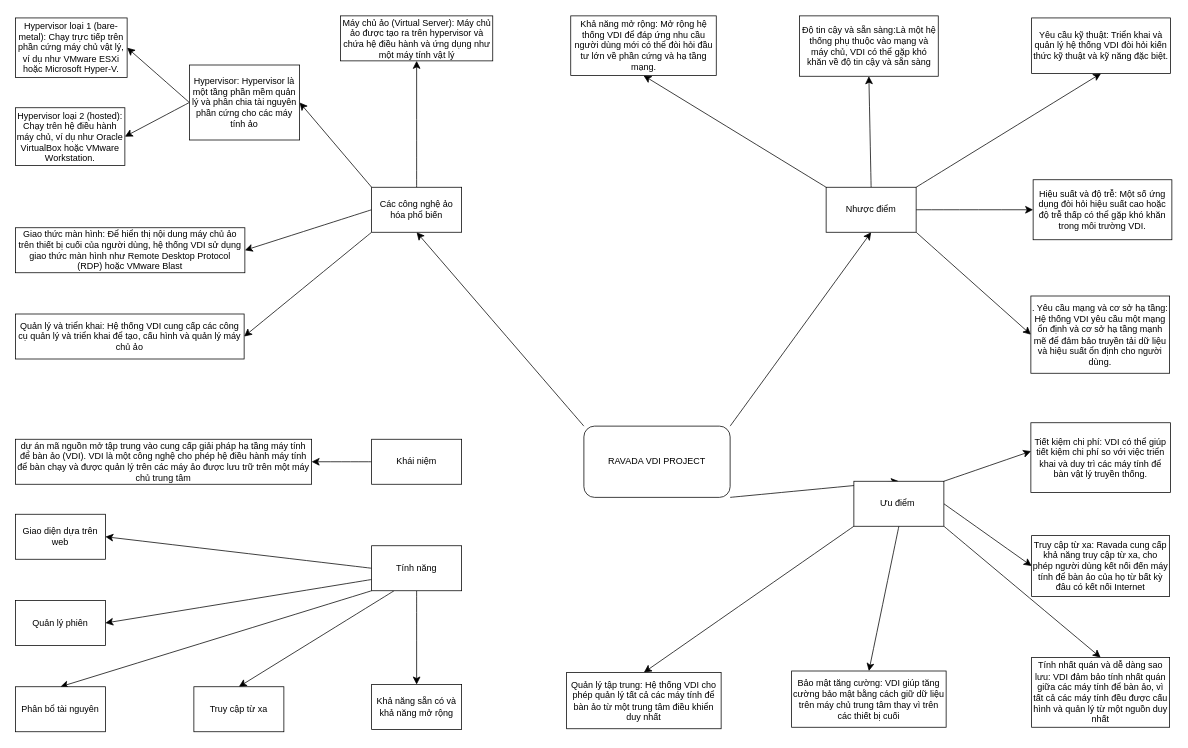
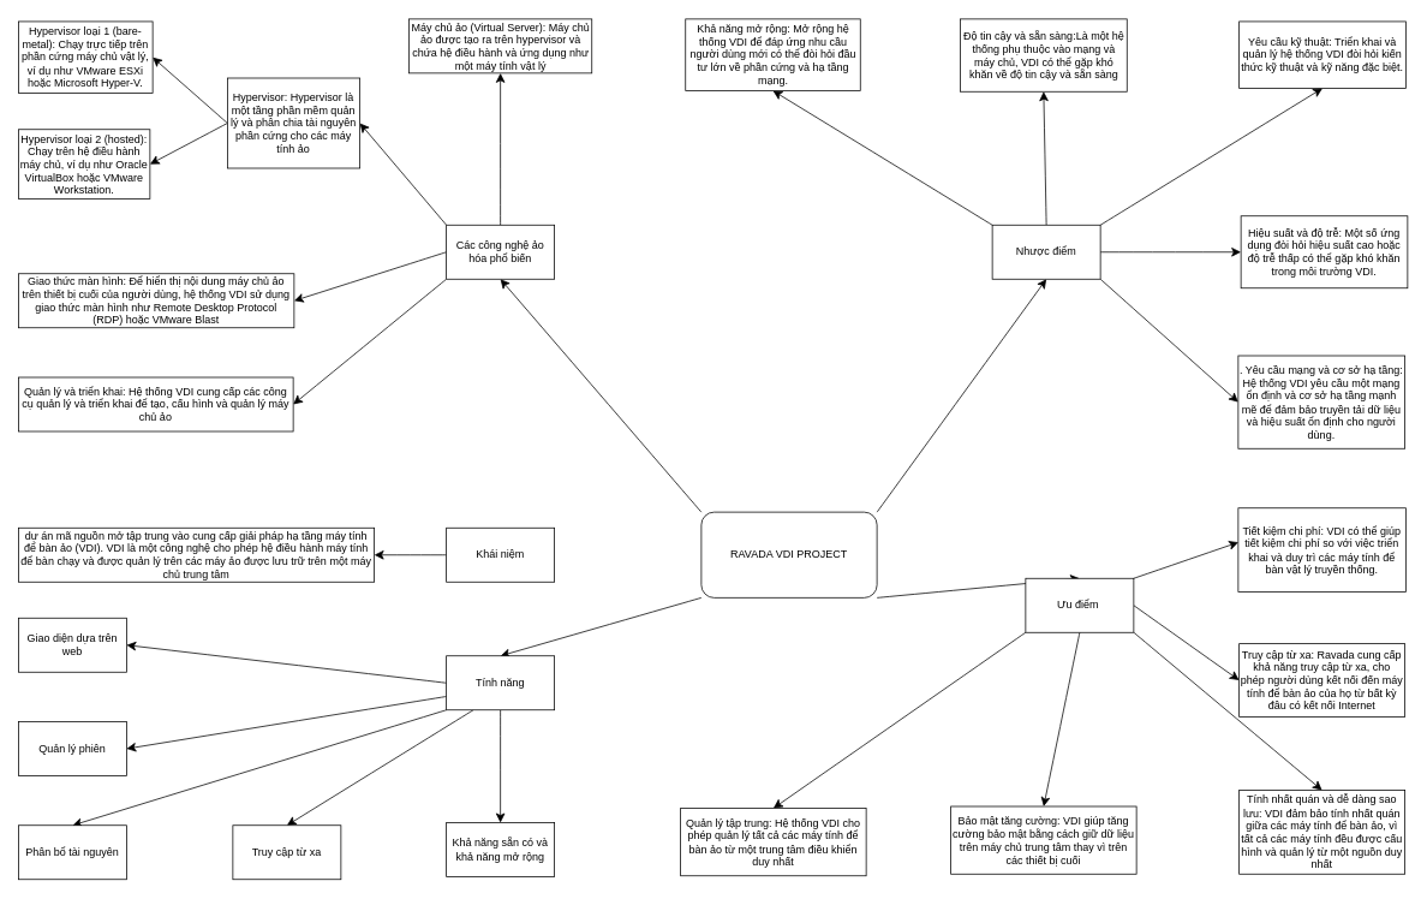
  <mxCell id="0" />
  <mxCell id="1" parent="0" />
+ <mxCell id="2" style="edgeStyle=none;curved=1;rounded=0;orthogonalLoop=1;jettySize=auto;html=1;exitX=0;exitY=1;exitDx=0;exitDy=0;entryX=0.5;entryY=0;entryDx=0;entryDy=0;fontSize=12;startSize=8;endSize=8;" edge="1" parent="1" source="6" target="15"><mxGeometry relative="1" as="geometry" /></mxCell>
  <mxCell id="3" style="edgeStyle=none;curved=1;rounded=0;orthogonalLoop=1;jettySize=auto;html=1;exitX=1;exitY=1;exitDx=0;exitDy=0;fontSize=12;startSize=8;endSize=8;entryX=0.5;entryY=0;entryDx=0;entryDy=0;" edge="1" parent="1" source="6" target="25"><mxGeometry relative="1" as="geometry"><mxPoint x="1084" y="725" as="targetPoint" /></mxGeometry></mxCell>
  <mxCell id="4" style="edgeStyle=none;curved=1;rounded=0;orthogonalLoop=1;jettySize=auto;html=1;exitX=1;exitY=0;exitDx=0;exitDy=0;entryX=0.5;entryY=1;entryDx=0;entryDy=0;fontSize=12;startSize=8;endSize=8;" edge="1" parent="1" source="6" target="37"><mxGeometry relative="1" as="geometry" /></mxCell>
  <mxCell id="5" style="edgeStyle=none;curved=1;rounded=0;orthogonalLoop=1;jettySize=auto;html=1;exitX=0;exitY=0;exitDx=0;exitDy=0;entryX=0.5;entryY=1;entryDx=0;entryDy=0;fontSize=12;startSize=8;endSize=8;" edge="1" parent="1" source="6" target="47"><mxGeometry relative="1" as="geometry" /></mxCell>
  <mxCell id="6" value="RAVADA VDI PROJECT" style="rounded=1;whiteSpace=wrap;html=1;" parent="1" vertex="1"><mxGeometry x="778" y="567.5" width="195" height="95" as="geometry" /></mxCell>
  <mxCell id="7" style="edgeStyle=none;curved=1;rounded=0;orthogonalLoop=1;jettySize=auto;html=1;exitX=0;exitY=0.5;exitDx=0;exitDy=0;entryX=1;entryY=0.5;entryDx=0;entryDy=0;fontSize=12;startSize=8;endSize=8;" edge="1" parent="1" source="8" target="9"><mxGeometry relative="1" as="geometry" /></mxCell>
  <mxCell id="8" value="Khái niệm" style="rounded=0;whiteSpace=wrap;html=1;" parent="1" vertex="1"><mxGeometry x="495" y="585" width="120" height="60" as="geometry" /></mxCell>
  <mxCell id="9" value="dự án mã nguồn mở tập trung vào cung cấp giải pháp hạ tầng máy tính để bàn ảo (VDI). VDI là một công nghệ cho phép hệ điều hành máy tính để bàn chạy và được quản lý trên các máy ảo được lưu trữ trên một máy chủ trung tâm" style="rounded=0;whiteSpace=wrap;html=1;" parent="1" vertex="1"><mxGeometry x="20" y="585" width="395" height="60" as="geometry" /></mxCell>
  <mxCell id="10" style="edgeStyle=none;curved=1;rounded=0;orthogonalLoop=1;jettySize=auto;html=1;exitX=0;exitY=0.5;exitDx=0;exitDy=0;entryX=1;entryY=0.5;entryDx=0;entryDy=0;fontSize=12;startSize=8;endSize=8;" edge="1" parent="1" source="15" target="16"><mxGeometry relative="1" as="geometry" /></mxCell>
  <mxCell id="11" style="edgeStyle=none;curved=1;rounded=0;orthogonalLoop=1;jettySize=auto;html=1;exitX=0;exitY=0.75;exitDx=0;exitDy=0;entryX=1;entryY=0.5;entryDx=0;entryDy=0;fontSize=12;startSize=8;endSize=8;" edge="1" parent="1" source="15" target="17"><mxGeometry relative="1" as="geometry" /></mxCell>
  <mxCell id="12" style="edgeStyle=none;curved=1;rounded=0;orthogonalLoop=1;jettySize=auto;html=1;exitX=0;exitY=1;exitDx=0;exitDy=0;entryX=0.5;entryY=0;entryDx=0;entryDy=0;fontSize=12;startSize=8;endSize=8;" edge="1" parent="1" source="15" target="18"><mxGeometry relative="1" as="geometry" /></mxCell>
  <mxCell id="13" style="edgeStyle=none;curved=1;rounded=0;orthogonalLoop=1;jettySize=auto;html=1;exitX=0.25;exitY=1;exitDx=0;exitDy=0;entryX=0.5;entryY=0;entryDx=0;entryDy=0;fontSize=12;startSize=8;endSize=8;" edge="1" parent="1" source="15" target="19"><mxGeometry relative="1" as="geometry" /></mxCell>
  <mxCell id="14" style="edgeStyle=none;curved=1;rounded=0;orthogonalLoop=1;jettySize=auto;html=1;exitX=0.5;exitY=1;exitDx=0;exitDy=0;entryX=0.5;entryY=0;entryDx=0;entryDy=0;fontSize=12;startSize=8;endSize=8;" edge="1" parent="1" source="15" target="20"><mxGeometry relative="1" as="geometry" /></mxCell>
  <mxCell id="15" value="Tính năng" style="rounded=0;whiteSpace=wrap;html=1;" vertex="1" parent="1"><mxGeometry x="495" y="727" width="120" height="60" as="geometry" /></mxCell>
  <mxCell id="16" value="Giao diện dựa trên web" style="rounded=0;whiteSpace=wrap;html=1;" vertex="1" parent="1"><mxGeometry x="20" y="685" width="120" height="60" as="geometry" /></mxCell>
  <mxCell id="17" value="Quản lý phiên" style="rounded=0;whiteSpace=wrap;html=1;" vertex="1" parent="1"><mxGeometry x="20" y="800" width="120" height="60" as="geometry" /></mxCell>
  <mxCell id="18" value="Phân bổ tài nguyên" style="rounded=0;whiteSpace=wrap;html=1;" vertex="1" parent="1"><mxGeometry x="20" y="915" width="120" height="60" as="geometry" /></mxCell>
  <mxCell id="19" value="Truy cập từ xa" style="rounded=0;whiteSpace=wrap;html=1;" vertex="1" parent="1"><mxGeometry x="258" y="915" width="120" height="60" as="geometry" /></mxCell>
  <mxCell id="20" value="Khả năng sẵn có và khả năng mở rộng" style="rounded=0;whiteSpace=wrap;html=1;" vertex="1" parent="1"><mxGeometry x="495" y="912" width="120" height="60" as="geometry" /></mxCell>
  <mxCell id="21" style="edgeStyle=none;curved=1;rounded=0;orthogonalLoop=1;jettySize=auto;html=1;exitX=0;exitY=1;exitDx=0;exitDy=0;entryX=0.5;entryY=0;entryDx=0;entryDy=0;fontSize=12;startSize=8;endSize=8;" edge="1" parent="1" source="25" target="26"><mxGeometry relative="1" as="geometry" /></mxCell>
  <mxCell id="22" style="edgeStyle=none;curved=1;rounded=0;orthogonalLoop=1;jettySize=auto;html=1;exitX=0.5;exitY=1;exitDx=0;exitDy=0;entryX=0.5;entryY=0;entryDx=0;entryDy=0;fontSize=12;startSize=8;endSize=8;" edge="1" parent="1" source="25" target="27"><mxGeometry relative="1" as="geometry" /></mxCell>
  <mxCell id="23" style="edgeStyle=none;curved=1;rounded=0;orthogonalLoop=1;jettySize=auto;html=1;exitX=1;exitY=0.5;exitDx=0;exitDy=0;entryX=0;entryY=0.5;entryDx=0;entryDy=0;fontSize=12;startSize=8;endSize=8;" edge="1" parent="1" source="25" target="30"><mxGeometry relative="1" as="geometry" /></mxCell>
  <mxCell id="24" style="edgeStyle=none;curved=1;rounded=0;orthogonalLoop=1;jettySize=auto;html=1;exitX=1;exitY=1;exitDx=0;exitDy=0;entryX=0.5;entryY=0;entryDx=0;entryDy=0;fontSize=12;startSize=8;endSize=8;" edge="1" parent="1" source="25" target="28"><mxGeometry relative="1" as="geometry" /></mxCell>
  <mxCell id="25" value="Ưu điểm&amp;nbsp;" style="rounded=0;whiteSpace=wrap;html=1;" vertex="1" parent="1"><mxGeometry x="1138" y="641" width="120" height="60" as="geometry" /></mxCell>
  <mxCell id="26" value="Quản lý tập trung: Hệ thống VDI cho phép quản lý tất cả các máy tính để bàn ảo từ một trung tâm điều khiển duy nhất" style="rounded=0;whiteSpace=wrap;html=1;" vertex="1" parent="1"><mxGeometry x="755" y="896" width="206" height="75" as="geometry" /></mxCell>
  <mxCell id="27" value="Bảo mật tăng cường: VDI giúp tăng cường bảo mật bằng cách giữ dữ liệu trên máy chủ trung tâm thay vì trên các thiết bị cuối" style="rounded=0;whiteSpace=wrap;html=1;" vertex="1" parent="1"><mxGeometry x="1055" y="894" width="206" height="75" as="geometry" /></mxCell>
  <mxCell id="28" value="Tính nhất quán và dễ dàng sao lưu: VDI đảm bảo tính nhất quán giữa các máy tính để bàn ảo, vì tất cả các máy tính đều được cấu hình và quản lý từ một nguồn duy nhất" style="rounded=0;whiteSpace=wrap;html=1;" vertex="1" parent="1"><mxGeometry x="1375" y="876" width="184" height="93" as="geometry" /></mxCell>
  <mxCell id="29" value="Tiết kiệm chi phí: VDI có thể giúp tiết kiệm chi phí so với việc triển khai và duy trì các máy tính để bàn vật lý truyền thống." style="rounded=0;whiteSpace=wrap;html=1;" vertex="1" parent="1"><mxGeometry x="1374" y="563" width="186" height="93" as="geometry" /></mxCell>
  <mxCell id="30" value="Truy cập từ xa: Ravada cung cấp khả năng truy cập từ xa, cho phép người dùng kết nối đến máy tính để bàn ảo của họ từ bất kỳ đâu có kết nối Internet" style="rounded=0;whiteSpace=wrap;html=1;" vertex="1" parent="1"><mxGeometry x="1375" y="713.5" width="184" height="81" as="geometry" /></mxCell>
  <mxCell id="31" style="edgeStyle=none;curved=1;rounded=0;orthogonalLoop=1;jettySize=auto;html=1;exitX=1;exitY=0;exitDx=0;exitDy=0;entryX=0.001;entryY=0.408;entryDx=0;entryDy=0;entryPerimeter=0;fontSize=12;startSize=8;endSize=8;" edge="1" parent="1" source="25" target="29"><mxGeometry relative="1" as="geometry" /></mxCell>
  <mxCell id="32" style="edgeStyle=none;curved=1;rounded=0;orthogonalLoop=1;jettySize=auto;html=1;exitX=1;exitY=0.5;exitDx=0;exitDy=0;entryX=0;entryY=0.5;entryDx=0;entryDy=0;fontSize=12;startSize=8;endSize=8;" edge="1" parent="1" source="37" target="39"><mxGeometry relative="1" as="geometry" /></mxCell>
  <mxCell id="33" style="edgeStyle=none;curved=1;rounded=0;orthogonalLoop=1;jettySize=auto;html=1;exitX=1;exitY=1;exitDx=0;exitDy=0;entryX=0;entryY=0.5;entryDx=0;entryDy=0;fontSize=12;startSize=8;endSize=8;" edge="1" parent="1" source="37" target="38"><mxGeometry relative="1" as="geometry" /></mxCell>
  <mxCell id="34" style="edgeStyle=none;curved=1;rounded=0;orthogonalLoop=1;jettySize=auto;html=1;exitX=1;exitY=0;exitDx=0;exitDy=0;entryX=0.5;entryY=1;entryDx=0;entryDy=0;fontSize=12;startSize=8;endSize=8;" edge="1" parent="1" source="37" target="40"><mxGeometry relative="1" as="geometry" /></mxCell>
  <mxCell id="35" style="edgeStyle=none;curved=1;rounded=0;orthogonalLoop=1;jettySize=auto;html=1;exitX=0.5;exitY=0;exitDx=0;exitDy=0;entryX=0.5;entryY=1;entryDx=0;entryDy=0;fontSize=12;startSize=8;endSize=8;" edge="1" parent="1" source="37" target="41"><mxGeometry relative="1" as="geometry" /></mxCell>
  <mxCell id="36" style="edgeStyle=none;curved=1;rounded=0;orthogonalLoop=1;jettySize=auto;html=1;exitX=0;exitY=0;exitDx=0;exitDy=0;entryX=0.5;entryY=1;entryDx=0;entryDy=0;fontSize=12;startSize=8;endSize=8;" edge="1" parent="1" source="37" target="42"><mxGeometry relative="1" as="geometry" /></mxCell>
  <mxCell id="37" value="Nhược điểm" style="rounded=0;whiteSpace=wrap;html=1;" vertex="1" parent="1"><mxGeometry x="1101" y="249" width="120" height="60" as="geometry" /></mxCell>
  <mxCell id="38" value=". Yêu cầu mạng và cơ sở hạ tầng: Hệ thống VDI yêu cầu một mạng ổn định và cơ sở hạ tầng mạnh mẽ để đảm bảo truyền tải dữ liệu và hiệu suất ổn định cho người dùng." style="rounded=0;whiteSpace=wrap;html=1;" vertex="1" parent="1"><mxGeometry x="1374" y="394" width="185" height="103" as="geometry" /></mxCell>
  <mxCell id="39" value="Hiệu suất và độ trễ: Một số ứng dụng đòi hỏi hiệu suất cao hoặc độ trễ thấp có thể gặp khó khăn trong môi trường VDI." style="rounded=0;whiteSpace=wrap;html=1;" vertex="1" parent="1"><mxGeometry x="1377" y="239" width="185" height="80" as="geometry" /></mxCell>
  <mxCell id="40" value="Yêu cầu kỹ thuật: Triển khai và quản lý hệ thống VDI đòi hỏi kiến thức kỹ thuật và kỹ năng đặc biệt." style="rounded=0;whiteSpace=wrap;html=1;" vertex="1" parent="1"><mxGeometry x="1375" y="23.25" width="185" height="74" as="geometry" /></mxCell>
  <mxCell id="41" value="Độ tin cậy và sẵn sàng:Là một hệ thống phụ thuộc vào mạng và máy chủ, VDI có thể gặp khó khăn về độ tin cậy và sẵn sàng" style="rounded=0;whiteSpace=wrap;html=1;" vertex="1" parent="1"><mxGeometry x="1065.5" y="20.5" width="185" height="80.5" as="geometry" /></mxCell>
  <mxCell id="42" value="Khả năng mở rộng: Mở rộng hệ thống VDI để đáp ứng nhu cầu người dùng mới có thể đòi hỏi đầu tư lớn về phần cứng và hạ tầng mạng." style="rounded=0;whiteSpace=wrap;html=1;" vertex="1" parent="1"><mxGeometry x="760.5" y="20.5" width="194" height="79.5" as="geometry" /></mxCell>
  <mxCell id="43" style="edgeStyle=none;curved=1;rounded=0;orthogonalLoop=1;jettySize=auto;html=1;exitX=0.5;exitY=0;exitDx=0;exitDy=0;entryX=0.5;entryY=1;entryDx=0;entryDy=0;fontSize=12;startSize=8;endSize=8;" edge="1" parent="1" source="47" target="51"><mxGeometry relative="1" as="geometry" /></mxCell>
  <mxCell id="44" style="edgeStyle=none;curved=1;rounded=0;orthogonalLoop=1;jettySize=auto;html=1;exitX=0;exitY=0;exitDx=0;exitDy=0;entryX=1;entryY=0.5;entryDx=0;entryDy=0;fontSize=12;startSize=8;endSize=8;" edge="1" parent="1" source="47" target="50"><mxGeometry relative="1" as="geometry" /></mxCell>
  <mxCell id="45" style="edgeStyle=none;curved=1;rounded=0;orthogonalLoop=1;jettySize=auto;html=1;exitX=0;exitY=0.5;exitDx=0;exitDy=0;entryX=1;entryY=0.5;entryDx=0;entryDy=0;fontSize=12;startSize=8;endSize=8;" edge="1" parent="1" source="47" target="52"><mxGeometry relative="1" as="geometry" /></mxCell>
  <mxCell id="46" style="edgeStyle=none;curved=1;rounded=0;orthogonalLoop=1;jettySize=auto;html=1;exitX=0;exitY=1;exitDx=0;exitDy=0;entryX=1;entryY=0.5;entryDx=0;entryDy=0;fontSize=12;startSize=8;endSize=8;" edge="1" parent="1" source="47" target="53"><mxGeometry relative="1" as="geometry" /></mxCell>
  <mxCell id="47" value="Các công nghệ ảo hóa phổ biến" style="rounded=0;whiteSpace=wrap;html=1;" vertex="1" parent="1"><mxGeometry x="495" y="249" width="120" height="60" as="geometry" /></mxCell>
  <mxCell id="48" style="edgeStyle=none;curved=1;rounded=0;orthogonalLoop=1;jettySize=auto;html=1;exitX=0;exitY=0.5;exitDx=0;exitDy=0;entryX=1;entryY=0.5;entryDx=0;entryDy=0;fontSize=12;startSize=8;endSize=8;" edge="1" parent="1" source="50" target="54"><mxGeometry relative="1" as="geometry" /></mxCell>
  <mxCell id="49" style="edgeStyle=none;curved=1;rounded=0;orthogonalLoop=1;jettySize=auto;html=1;exitX=0;exitY=0.5;exitDx=0;exitDy=0;entryX=1;entryY=0.5;entryDx=0;entryDy=0;fontSize=12;startSize=8;endSize=8;" edge="1" parent="1" source="50" target="55"><mxGeometry relative="1" as="geometry" /></mxCell>
  <mxCell id="50" value="Hypervisor: Hypervisor là một tầng phần mềm quản lý và phân chia tài nguyên phần cứng cho các máy tính ảo" style="rounded=0;whiteSpace=wrap;html=1;" vertex="1" parent="1"><mxGeometry x="252" y="86" width="147" height="100" as="geometry" /></mxCell>
  <mxCell id="51" value="Máy chủ ảo (Virtual Server): Máy chủ ảo được tạo ra trên hypervisor và chứa hệ điều hành và ứng dụng như một máy tính vật lý" style="rounded=0;whiteSpace=wrap;html=1;" vertex="1" parent="1"><mxGeometry x="453.5" y="20.5" width="203" height="60" as="geometry" /></mxCell>
  <mxCell id="52" value="Giao thức màn hình: Để hiển thị nội dung máy chủ ảo trên thiết bị cuối của người dùng, hệ thống VDI sử dụng giao thức màn hình như Remote Desktop Protocol (RDP) hoặc VMware Blast" style="rounded=0;whiteSpace=wrap;html=1;" vertex="1" parent="1"><mxGeometry x="20" y="303" width="306" height="60" as="geometry" /></mxCell>
  <mxCell id="53" value="Quản lý và triển khai: Hệ thống VDI cung cấp các công cụ quản lý và triển khai để tạo, cấu hình và quản lý máy chủ ảo" style="rounded=0;whiteSpace=wrap;html=1;" vertex="1" parent="1"><mxGeometry x="20" y="418" width="305" height="60" as="geometry" /></mxCell>
  <mxCell id="54" value="Hypervisor loại 1 (bare-metal): Chạy trực tiếp trên phần cứng máy chủ vật lý, ví dụ như VMware ESXi hoặc Microsoft Hyper-V." style="rounded=0;whiteSpace=wrap;html=1;" vertex="1" parent="1"><mxGeometry x="20" y="23.25" width="149" height="79.5" as="geometry" /></mxCell>
  <mxCell id="55" value="Hypervisor loại 2 (hosted): Chạy trên hệ điều hành máy chủ, ví dụ như Oracle VirtualBox hoặc VMware Workstation." style="rounded=0;whiteSpace=wrap;html=1;" vertex="1" parent="1"><mxGeometry x="20" y="143" width="146" height="77" as="geometry" /></mxCell>
